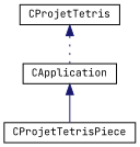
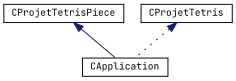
  digraph {
    fontname="JetBrains Mono"
    rankdir=TB
    node [color=black fillcolor=white fontname="JetBrains Mono" fontsize=10 shape=record style=filled]
    edge [color=midnightblue dir=back fontname="JetBrains Mono" fontsize=10 labelfontname=Helvetica labelfontsize=10]
    n1 [height=0.2 label=CApplication width=0.4]
    n2 [height=0.2 label=CProjetTetrisPiece width=0.4]
    n3 [height=0.2 label=CProjetTetris width=0.4]
-   n1 -> n2 [style=solid]
+   n2 -> n1 [style=solid]
    n3 -> n1 [style=dotted]
  }
